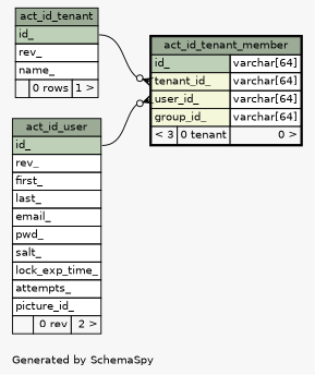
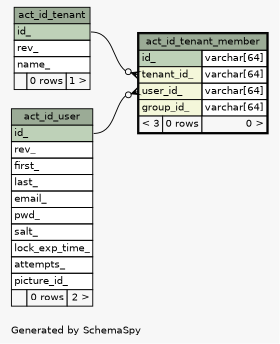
  digraph {
    bgcolor="#f7f7f7"
    fontname=Helvetica
    fontsize=11
    label="\nGenerated by SchemaSpy"
    labeljust=l
    nodesep=0.18
    rankdir=RL
    ranksep=0.46
    node [fontname=Helvetica fontsize=11 shape=plaintext]
    edge [arrowhead=none arrowsize=0.8 arrowtail=crowodot dir=back headport="id_:e"]
-   n1 [label=<     <TABLE BORDER="2" CELLBORDER="1" CELLSPACING="0" BGCOLOR="#ffffff">       <TR><TD COLSPAN="3" BGCOLOR="#9bab96" ALIGN="CENTER">act_id_tenant_member</TD></TR>       <TR><TD PORT="id_" COLSPAN="2" BGCOLOR="#bed1b8" ALIGN="LEFT">id_</TD><TD PORT="id_.type" ALIGN="LEFT">varchar[64]</TD></TR>       <TR><TD PORT="tenant_id_" COLSPAN="2" BGCOLOR="#f4f7da" ALIGN="LEFT">tenant_id_</TD><TD PORT="tenant_id_.type" ALIGN="LEFT">varchar[64]</TD></TR>       <TR><TD PORT="user_id_" COLSPAN="2" BGCOLOR="#f4f7da" ALIGN="LEFT">user_id_</TD><TD PORT="user_id_.type" ALIGN="LEFT">varchar[64]</TD></TR>       <TR><TD PORT="group_id_" COLSPAN="2" BGCOLOR="#f4f7da" ALIGN="LEFT">group_id_</TD><TD PORT="group_id_.type" ALIGN="LEFT">varchar[64]</TD></TR>       <TR><TD ALIGN="LEFT" BGCOLOR="#f7f7f7">&lt; 3</TD><TD ALIGN="RIGHT" BGCOLOR="#f7f7f7">0 tenant</TD><TD ALIGN="RIGHT" BGCOLOR="#f7f7f7">0 &gt;</TD></TR>     </TABLE>>]
+   n1 [label=<     <TABLE BORDER="2" CELLBORDER="1" CELLSPACING="0" BGCOLOR="#ffffff">       <TR><TD COLSPAN="3" BGCOLOR="#9bab96" ALIGN="CENTER">act_id_tenant_member</TD></TR>       <TR><TD PORT="id_" COLSPAN="2" BGCOLOR="#bed1b8" ALIGN="LEFT">id_</TD><TD PORT="id_.type" ALIGN="LEFT">varchar[64]</TD></TR>       <TR><TD PORT="tenant_id_" COLSPAN="2" BGCOLOR="#f4f7da" ALIGN="LEFT">tenant_id_</TD><TD PORT="tenant_id_.type" ALIGN="LEFT">varchar[64]</TD></TR>       <TR><TD PORT="user_id_" COLSPAN="2" BGCOLOR="#f4f7da" ALIGN="LEFT">user_id_</TD><TD PORT="user_id_.type" ALIGN="LEFT">varchar[64]</TD></TR>       <TR><TD PORT="group_id_" COLSPAN="2" BGCOLOR="#f4f7da" ALIGN="LEFT">group_id_</TD><TD PORT="group_id_.type" ALIGN="LEFT">varchar[64]</TD></TR>       <TR><TD ALIGN="LEFT" BGCOLOR="#f7f7f7">&lt; 3</TD><TD ALIGN="RIGHT" BGCOLOR="#f7f7f7">0 rows</TD><TD ALIGN="RIGHT" BGCOLOR="#f7f7f7">0 &gt;</TD></TR>     </TABLE>>]
    n2 [label=<     <TABLE BORDER="0" CELLBORDER="1" CELLSPACING="0" BGCOLOR="#ffffff">       <TR><TD COLSPAN="3" BGCOLOR="#9bab96" ALIGN="CENTER">act_id_tenant</TD></TR>       <TR><TD PORT="id_" COLSPAN="3" BGCOLOR="#bed1b8" ALIGN="LEFT">id_</TD></TR>       <TR><TD PORT="rev_" COLSPAN="3" ALIGN="LEFT">rev_</TD></TR>       <TR><TD PORT="name_" COLSPAN="3" ALIGN="LEFT">name_</TD></TR>       <TR><TD ALIGN="LEFT" BGCOLOR="#f7f7f7">  </TD><TD ALIGN="RIGHT" BGCOLOR="#f7f7f7">0 rows</TD><TD ALIGN="RIGHT" BGCOLOR="#f7f7f7">1 &gt;</TD></TR>     </TABLE>>]
-   n3 [label=<     <TABLE BORDER="0" CELLBORDER="1" CELLSPACING="0" BGCOLOR="#ffffff">       <TR><TD COLSPAN="3" BGCOLOR="#9bab96" ALIGN="CENTER">act_id_user</TD></TR>       <TR><TD PORT="id_" COLSPAN="3" BGCOLOR="#bed1b8" ALIGN="LEFT">id_</TD></TR>       <TR><TD PORT="rev_" COLSPAN="3" ALIGN="LEFT">rev_</TD></TR>       <TR><TD PORT="first_" COLSPAN="3" ALIGN="LEFT">first_</TD></TR>       <TR><TD PORT="last_" COLSPAN="3" ALIGN="LEFT">last_</TD></TR>       <TR><TD PORT="email_" COLSPAN="3" ALIGN="LEFT">email_</TD></TR>       <TR><TD PORT="pwd_" COLSPAN="3" ALIGN="LEFT">pwd_</TD></TR>       <TR><TD PORT="salt_" COLSPAN="3" ALIGN="LEFT">salt_</TD></TR>       <TR><TD PORT="lock_exp_time_" COLSPAN="3" ALIGN="LEFT">lock_exp_time_</TD></TR>       <TR><TD PORT="attempts_" COLSPAN="3" ALIGN="LEFT">attempts_</TD></TR>       <TR><TD PORT="picture_id_" COLSPAN="3" ALIGN="LEFT">picture_id_</TD></TR>       <TR><TD ALIGN="LEFT" BGCOLOR="#f7f7f7">  </TD><TD ALIGN="RIGHT" BGCOLOR="#f7f7f7">0 rev</TD><TD ALIGN="RIGHT" BGCOLOR="#f7f7f7">2 &gt;</TD></TR>     </TABLE>>]
+   n3 [label=<     <TABLE BORDER="0" CELLBORDER="1" CELLSPACING="0" BGCOLOR="#ffffff">       <TR><TD COLSPAN="3" BGCOLOR="#9bab96" ALIGN="CENTER">act_id_user</TD></TR>       <TR><TD PORT="id_" COLSPAN="3" BGCOLOR="#bed1b8" ALIGN="LEFT">id_</TD></TR>       <TR><TD PORT="rev_" COLSPAN="3" ALIGN="LEFT">rev_</TD></TR>       <TR><TD PORT="first_" COLSPAN="3" ALIGN="LEFT">first_</TD></TR>       <TR><TD PORT="last_" COLSPAN="3" ALIGN="LEFT">last_</TD></TR>       <TR><TD PORT="email_" COLSPAN="3" ALIGN="LEFT">email_</TD></TR>       <TR><TD PORT="pwd_" COLSPAN="3" ALIGN="LEFT">pwd_</TD></TR>       <TR><TD PORT="salt_" COLSPAN="3" ALIGN="LEFT">salt_</TD></TR>       <TR><TD PORT="lock_exp_time_" COLSPAN="3" ALIGN="LEFT">lock_exp_time_</TD></TR>       <TR><TD PORT="attempts_" COLSPAN="3" ALIGN="LEFT">attempts_</TD></TR>       <TR><TD PORT="picture_id_" COLSPAN="3" ALIGN="LEFT">picture_id_</TD></TR>       <TR><TD ALIGN="LEFT" BGCOLOR="#f7f7f7">  </TD><TD ALIGN="RIGHT" BGCOLOR="#f7f7f7">0 rows</TD><TD ALIGN="RIGHT" BGCOLOR="#f7f7f7">2 &gt;</TD></TR>     </TABLE>>]
    n1 -> n2 [tailport="tenant_id_:w"]
    n1 -> n3 [tailport="user_id_:w"]
  }
